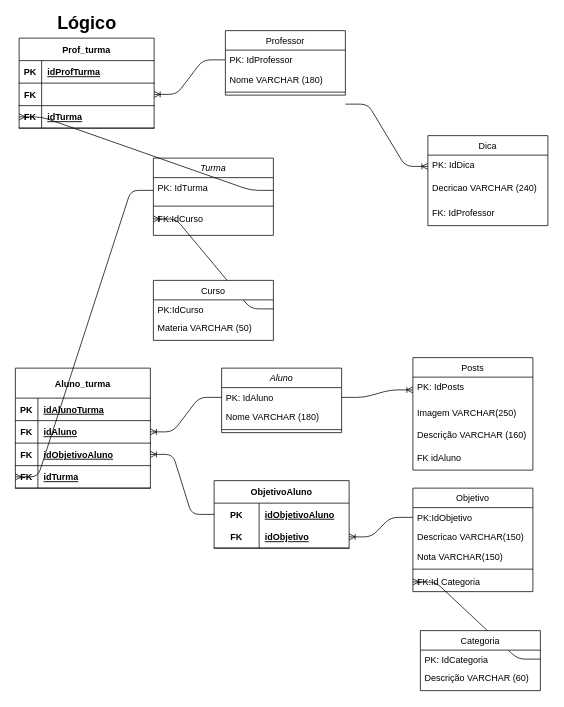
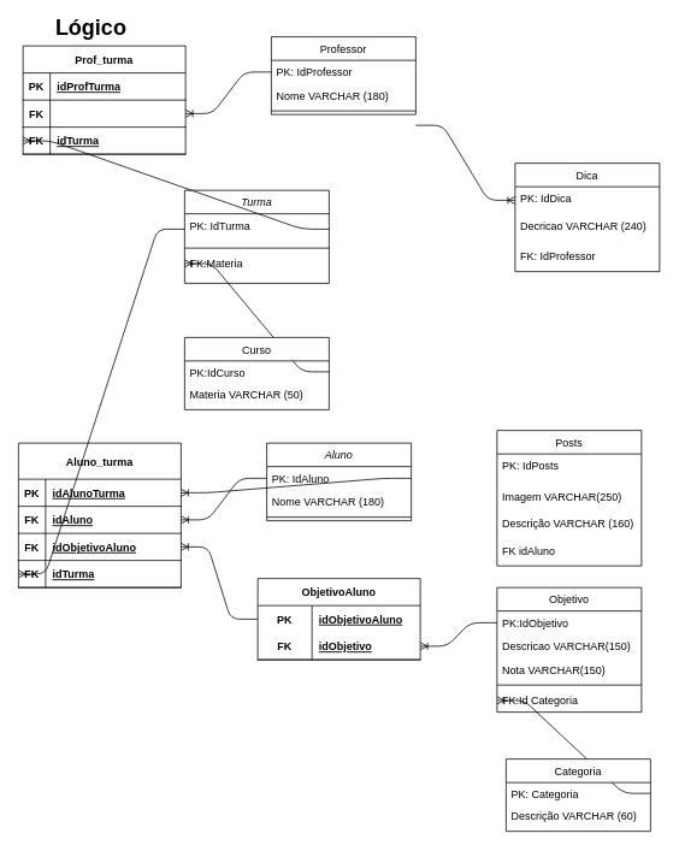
  <mxCell id="0" />
  <mxCell id="1" parent="0" />
  <mxCell id="2" value="Professor" style="swimlane;fontStyle=0;align=center;verticalAlign=top;childLayout=stackLayout;horizontal=1;startSize=26;horizontalStack=0;resizeParent=1;resizeLast=0;collapsible=1;marginBottom=0;rounded=0;shadow=0;strokeWidth=1;" parent="1" vertex="1"><mxGeometry x="300" y="40" width="160" height="86" as="geometry"><mxRectangle x="550" y="140" width="160" height="26" as="alternateBounds" /></mxGeometry></mxCell>
  <mxCell id="3" value="PK: IdProfessor" style="text;align=left;verticalAlign=top;spacingLeft=4;spacingRight=4;overflow=hidden;rotatable=0;points=[[0,0.5],[1,0.5]];portConstraint=eastwest;" parent="2" vertex="1"><mxGeometry y="26" width="160" height="26" as="geometry" /></mxCell>
  <mxCell id="4" value="Nome VARCHAR (180)" style="text;align=left;verticalAlign=top;spacingLeft=4;spacingRight=4;overflow=hidden;rotatable=0;points=[[0,0.5],[1,0.5]];portConstraint=eastwest;rounded=0;shadow=0;html=0;" parent="2" vertex="1"><mxGeometry y="52" width="160" height="26" as="geometry" /></mxCell>
  <mxCell id="5" value="" style="line;html=1;strokeWidth=1;align=left;verticalAlign=middle;spacingTop=-1;spacingLeft=3;spacingRight=3;rotatable=0;labelPosition=right;points=[];portConstraint=eastwest;" parent="2" vertex="1"><mxGeometry y="78" width="160" height="8" as="geometry" /></mxCell>
  <mxCell id="6" value="" style="edgeStyle=entityRelationEdgeStyle;fontSize=12;html=1;endArrow=ERoneToMany;exitX=1;exitY=0.5;exitDx=0;exitDy=0;entryX=0;entryY=0.5;entryDx=0;entryDy=0;" parent="1" source="43" target="41" edge="1"><mxGeometry width="100" height="100" relative="1" as="geometry"><mxPoint x="264" y="700" as="sourcePoint" /><mxPoint x="364" y="600" as="targetPoint" /></mxGeometry></mxCell>
- <mxCell id="7" value="&lt;font style=&quot;font-size: 24px&quot;&gt;&lt;b&gt;Lógico&lt;/b&gt;&lt;/font&gt;" style="text;html=1;align=center;verticalAlign=middle;resizable=0;points=[];autosize=1;" parent="1" vertex="1"><mxGeometry x="70" y="20" width="90" height="20" as="geometry" /></mxCell>
+ <mxCell id="7" value="&lt;font style=&quot;font-size: 24px&quot;&gt;&lt;b&gt;Lógico&lt;/b&gt;&lt;/font&gt;" style="text;html=1;align=center;verticalAlign=middle;resizable=0;points=[];autosize=1;" parent="1" vertex="1"><mxGeometry x="55" y="20" width="90" height="20" as="geometry" /></mxCell>
  <mxCell id="8" value="Prof_turma" style="shape=table;startSize=30;container=1;collapsible=1;childLayout=tableLayout;fixedRows=1;rowLines=0;fontStyle=1;align=center;resizeLast=1;" parent="1" vertex="1"><mxGeometry x="25" y="50" width="180" height="120" as="geometry" /></mxCell>
  <mxCell id="9" value="" style="shape=partialRectangle;collapsible=0;dropTarget=0;pointerEvents=0;fillColor=none;top=0;left=0;bottom=1;right=0;points=[[0,0.5],[1,0.5]];portConstraint=eastwest;" parent="8" vertex="1"><mxGeometry y="30" width="180" height="30" as="geometry" /></mxCell>
  <mxCell id="10" value="PK" style="shape=partialRectangle;connectable=0;fillColor=none;top=0;left=0;bottom=0;right=0;fontStyle=1;overflow=hidden;" parent="9" vertex="1"><mxGeometry width="30" height="30" as="geometry" /></mxCell>
  <mxCell id="11" value="idProfTurma" style="shape=partialRectangle;connectable=0;fillColor=none;top=0;left=0;bottom=0;right=0;align=left;spacingLeft=6;fontStyle=5;overflow=hidden;" parent="9" vertex="1"><mxGeometry x="30" width="150" height="30" as="geometry" /></mxCell>
  <mxCell id="12" value="" style="shape=partialRectangle;collapsible=0;dropTarget=0;pointerEvents=0;fillColor=none;top=0;left=0;bottom=1;right=0;points=[[0,0.5],[1,0.5]];portConstraint=eastwest;" parent="8" vertex="1"><mxGeometry y="60" width="180" height="30" as="geometry" /></mxCell>
  <mxCell id="13" value="FK" style="shape=partialRectangle;connectable=0;fillColor=none;top=0;left=0;bottom=0;right=0;fontStyle=1;overflow=hidden;" parent="12" vertex="1"><mxGeometry width="30" height="30" as="geometry" /></mxCell>
  <mxCell id="14" value="" style="shape=partialRectangle;collapsible=0;dropTarget=0;pointerEvents=0;fillColor=none;top=0;left=0;bottom=1;right=0;points=[[0,0.5],[1,0.5]];portConstraint=eastwest;" parent="8" vertex="1"><mxGeometry y="90" width="180" height="30" as="geometry" /></mxCell>
  <mxCell id="15" value="FK" style="shape=partialRectangle;connectable=0;fillColor=none;top=0;left=0;bottom=0;right=0;fontStyle=1;overflow=hidden;" parent="14" vertex="1"><mxGeometry width="30" height="30" as="geometry" /></mxCell>
  <mxCell id="16" value="idTurma" style="shape=partialRectangle;connectable=0;fillColor=none;top=0;left=0;bottom=0;right=0;align=left;spacingLeft=6;fontStyle=5;overflow=hidden;" parent="14" vertex="1"><mxGeometry x="30" width="150" height="30" as="geometry" /></mxCell>
  <mxCell id="17" value="" style="edgeStyle=entityRelationEdgeStyle;fontSize=12;html=1;endArrow=ERoneToMany;exitX=1;exitY=0.5;exitDx=0;exitDy=0;entryX=0;entryY=0.5;entryDx=0;entryDy=0;" parent="1" source="59" target="66" edge="1"><mxGeometry width="100" height="100" relative="1" as="geometry"><mxPoint x="405" y="1008" as="sourcePoint" /><mxPoint x="245" y="888" as="targetPoint" /></mxGeometry></mxCell>
  <mxCell id="18" value="" style="edgeStyle=entityRelationEdgeStyle;fontSize=12;html=1;endArrow=ERoneToMany;" parent="1" source="3" target="12" edge="1"><mxGeometry width="100" height="100" relative="1" as="geometry"><mxPoint x="250" y="79" as="sourcePoint" /><mxPoint x="380" y="220" as="targetPoint" /></mxGeometry></mxCell>
  <mxCell id="19" value="" style="edgeStyle=entityRelationEdgeStyle;fontSize=12;html=1;endArrow=ERoneToMany;" parent="1" source="22" target="29" edge="1"><mxGeometry width="100" height="100" relative="1" as="geometry"><mxPoint x="555" y="429" as="sourcePoint" /><mxPoint x="460" y="475" as="targetPoint" /></mxGeometry></mxCell>
  <mxCell id="20" value="" style="edgeStyle=entityRelationEdgeStyle;fontSize=12;html=1;endArrow=ERoneToMany;" parent="1" source="68" target="32" edge="1"><mxGeometry width="100" height="100" relative="1" as="geometry"><mxPoint x="555" y="659" as="sourcePoint" /><mxPoint x="460" y="695" as="targetPoint" /></mxGeometry></mxCell>
  <mxCell id="21" value="Aluno" style="swimlane;fontStyle=2;align=center;verticalAlign=top;childLayout=stackLayout;horizontal=1;startSize=26;horizontalStack=0;resizeParent=1;resizeLast=0;collapsible=1;marginBottom=0;rounded=0;shadow=0;strokeWidth=1;" parent="1" vertex="1"><mxGeometry x="295" y="490" width="160" height="86" as="geometry"><mxRectangle x="230" y="140" width="160" height="26" as="alternateBounds" /></mxGeometry></mxCell>
  <mxCell id="22" value="PK: IdAluno " style="text;align=left;verticalAlign=top;spacingLeft=4;spacingRight=4;overflow=hidden;rotatable=0;points=[[0,0.5],[1,0.5]];portConstraint=eastwest;" parent="21" vertex="1"><mxGeometry y="26" width="160" height="26" as="geometry" /></mxCell>
  <mxCell id="23" value="Nome VARCHAR (180)" style="text;align=left;verticalAlign=top;spacingLeft=4;spacingRight=4;overflow=hidden;rotatable=0;points=[[0,0.5],[1,0.5]];portConstraint=eastwest;rounded=0;shadow=0;html=0;" parent="21" vertex="1"><mxGeometry y="52" width="160" height="26" as="geometry" /></mxCell>
  <mxCell id="24" value="" style="line;html=1;strokeWidth=1;align=left;verticalAlign=middle;spacingTop=-1;spacingLeft=3;spacingRight=3;rotatable=0;labelPosition=right;points=[];portConstraint=eastwest;" parent="21" vertex="1"><mxGeometry y="78" width="160" height="8" as="geometry" /></mxCell>
  <mxCell id="25" value="Aluno_turma" style="shape=table;startSize=40;container=1;collapsible=1;childLayout=tableLayout;fixedRows=1;rowLines=0;fontStyle=1;align=center;resizeLast=1;" parent="1" vertex="1"><mxGeometry x="20" y="490" width="180" height="160" as="geometry" /></mxCell>
  <mxCell id="26" value="" style="shape=partialRectangle;collapsible=0;dropTarget=0;pointerEvents=0;fillColor=none;top=0;left=0;bottom=1;right=0;points=[[0,0.5],[1,0.5]];portConstraint=eastwest;" parent="25" vertex="1"><mxGeometry y="40" width="180" height="30" as="geometry" /></mxCell>
  <mxCell id="27" value="PK" style="shape=partialRectangle;connectable=0;fillColor=none;top=0;left=0;bottom=0;right=0;fontStyle=1;overflow=hidden;" parent="26" vertex="1"><mxGeometry width="30" height="30" as="geometry" /></mxCell>
  <mxCell id="28" value="idAlunoTurma" style="shape=partialRectangle;connectable=0;fillColor=none;top=0;left=0;bottom=0;right=0;align=left;spacingLeft=6;fontStyle=5;overflow=hidden;" parent="26" vertex="1"><mxGeometry x="30" width="150" height="30" as="geometry" /></mxCell>
  <mxCell id="29" value="" style="shape=partialRectangle;collapsible=0;dropTarget=0;pointerEvents=0;fillColor=none;top=0;left=0;bottom=1;right=0;points=[[0,0.5],[1,0.5]];portConstraint=eastwest;" parent="25" vertex="1"><mxGeometry y="70" width="180" height="30" as="geometry" /></mxCell>
  <mxCell id="30" value="FK" style="shape=partialRectangle;connectable=0;fillColor=none;top=0;left=0;bottom=0;right=0;fontStyle=1;overflow=hidden;" parent="29" vertex="1"><mxGeometry width="30" height="30" as="geometry" /></mxCell>
  <mxCell id="31" value="idAluno" style="shape=partialRectangle;connectable=0;fillColor=none;top=0;left=0;bottom=0;right=0;align=left;spacingLeft=6;fontStyle=5;overflow=hidden;" parent="29" vertex="1"><mxGeometry x="30" width="150" height="30" as="geometry" /></mxCell>
  <mxCell id="32" value="" style="shape=partialRectangle;collapsible=0;dropTarget=0;pointerEvents=0;fillColor=none;top=0;left=0;bottom=1;right=0;points=[[0,0.5],[1,0.5]];portConstraint=eastwest;" parent="25" vertex="1"><mxGeometry y="100" width="180" height="30" as="geometry" /></mxCell>
  <mxCell id="33" value="FK" style="shape=partialRectangle;connectable=0;fillColor=none;top=0;left=0;bottom=0;right=0;fontStyle=1;overflow=hidden;" parent="32" vertex="1"><mxGeometry width="30" height="30" as="geometry" /></mxCell>
  <mxCell id="34" value="idObjetivoAluno" style="shape=partialRectangle;connectable=0;fillColor=none;top=0;left=0;bottom=0;right=0;align=left;spacingLeft=6;fontStyle=5;overflow=hidden;" parent="32" vertex="1"><mxGeometry x="30" width="150" height="30" as="geometry" /></mxCell>
  <mxCell id="35" value="" style="shape=partialRectangle;collapsible=0;dropTarget=0;pointerEvents=0;fillColor=none;top=0;left=0;bottom=1;right=0;points=[[0,0.5],[1,0.5]];portConstraint=eastwest;" parent="25" vertex="1"><mxGeometry y="130" width="180" height="30" as="geometry" /></mxCell>
  <mxCell id="36" value="FK" style="shape=partialRectangle;connectable=0;fillColor=none;top=0;left=0;bottom=0;right=0;fontStyle=1;overflow=hidden;" parent="35" vertex="1"><mxGeometry width="30" height="30" as="geometry" /></mxCell>
  <mxCell id="37" value="idTurma" style="shape=partialRectangle;connectable=0;fillColor=none;top=0;left=0;bottom=0;right=0;align=left;spacingLeft=6;fontStyle=5;overflow=hidden;" parent="35" vertex="1"><mxGeometry x="30" width="150" height="30" as="geometry" /></mxCell>
  <mxCell id="38" value="Turma" style="swimlane;fontStyle=2;align=center;verticalAlign=top;childLayout=stackLayout;horizontal=1;startSize=26;horizontalStack=0;resizeParent=1;resizeLast=0;collapsible=1;marginBottom=0;rounded=0;shadow=0;strokeWidth=1;" parent="1" vertex="1"><mxGeometry x="204" y="210" width="160" height="103" as="geometry"><mxRectangle x="230" y="140" width="160" height="26" as="alternateBounds" /></mxGeometry></mxCell>
  <mxCell id="39" value="PK: IdTurma&#10;" style="text;align=left;verticalAlign=top;spacingLeft=4;spacingRight=4;overflow=hidden;rotatable=0;points=[[0,0.5],[1,0.5]];portConstraint=eastwest;" parent="38" vertex="1"><mxGeometry y="26" width="160" height="34" as="geometry" /></mxCell>
  <mxCell id="40" value="" style="line;html=1;strokeWidth=1;align=left;verticalAlign=middle;spacingTop=-1;spacingLeft=3;spacingRight=3;rotatable=0;labelPosition=right;points=[];portConstraint=eastwest;" parent="38" vertex="1"><mxGeometry y="60" width="160" height="8" as="geometry" /></mxCell>
- <mxCell id="41" value="FK:IdCurso" style="text;align=left;verticalAlign=top;spacingLeft=4;spacingRight=4;overflow=hidden;rotatable=0;points=[[0,0.5],[1,0.5]];portConstraint=eastwest;" parent="38" vertex="1"><mxGeometry y="68" width="160" height="26" as="geometry" /></mxCell>
+ <mxCell id="41" value="FK:Materia" style="text;align=left;verticalAlign=top;spacingLeft=4;spacingRight=4;overflow=hidden;rotatable=0;points=[[0,0.5],[1,0.5]];portConstraint=eastwest;" parent="38" vertex="1"><mxGeometry y="68" width="160" height="26" as="geometry" /></mxCell>
  <mxCell id="42" value="Curso" style="swimlane;fontStyle=0;align=center;verticalAlign=top;childLayout=stackLayout;horizontal=1;startSize=26;horizontalStack=0;resizeParent=1;resizeLast=0;collapsible=1;marginBottom=0;rounded=0;shadow=0;strokeWidth=1;" parent="1" vertex="1"><mxGeometry x="204" y="373" width="160" height="80" as="geometry"><mxRectangle x="340" y="380" width="170" height="26" as="alternateBounds" /></mxGeometry></mxCell>
  <mxCell id="43" value="PK:IdCurso" style="text;align=left;verticalAlign=top;spacingLeft=4;spacingRight=4;overflow=hidden;rotatable=0;points=[[0,0.5],[1,0.5]];portConstraint=eastwest;" parent="42" vertex="1"><mxGeometry y="26" width="160" height="24" as="geometry" /></mxCell>
  <mxCell id="44" value="Materia VARCHAR (50)" style="text;align=left;verticalAlign=top;spacingLeft=4;spacingRight=4;overflow=hidden;rotatable=0;points=[[0,0.5],[1,0.5]];portConstraint=eastwest;" parent="42" vertex="1"><mxGeometry y="50" width="160" height="30" as="geometry" /></mxCell>
  <mxCell id="45" value="Dica" style="swimlane;fontStyle=0;align=center;verticalAlign=top;childLayout=stackLayout;horizontal=1;startSize=26;horizontalStack=0;resizeParent=1;resizeLast=0;collapsible=1;marginBottom=0;rounded=0;shadow=0;strokeWidth=1;" parent="1" vertex="1"><mxGeometry x="570" y="180" width="160" height="120" as="geometry"><mxRectangle x="130" y="380" width="160" height="26" as="alternateBounds" /></mxGeometry></mxCell>
  <mxCell id="46" value="PK: IdDica&#10;" style="text;align=left;verticalAlign=top;spacingLeft=4;spacingRight=4;overflow=hidden;rotatable=0;points=[[0,0.5],[1,0.5]];portConstraint=eastwest;" parent="45" vertex="1"><mxGeometry y="26" width="160" height="30" as="geometry" /></mxCell>
  <mxCell id="47" value="Decricao VARCHAR (240)" style="text;align=left;verticalAlign=top;spacingLeft=4;spacingRight=4;overflow=hidden;rotatable=0;points=[[0,0.5],[1,0.5]];portConstraint=eastwest;" parent="45" vertex="1"><mxGeometry y="56" width="160" height="34" as="geometry" /></mxCell>
  <mxCell id="48" value="FK: IdProfessor" style="text;align=left;verticalAlign=top;spacingLeft=4;spacingRight=4;overflow=hidden;rotatable=0;points=[[0,0.5],[1,0.5]];portConstraint=eastwest;" vertex="1" parent="45"><mxGeometry y="90" width="160" height="30" as="geometry" /></mxCell>
  <mxCell id="49" value="" style="edgeStyle=entityRelationEdgeStyle;fontSize=12;html=1;endArrow=ERoneToMany;entryX=0;entryY=0.5;entryDx=0;entryDy=0;" parent="1" source="39" target="35" edge="1"><mxGeometry width="100" height="100" relative="1" as="geometry"><mxPoint x="240" y="253" as="sourcePoint" /><mxPoint x="210" y="585" as="targetPoint" /></mxGeometry></mxCell>
  <mxCell id="50" value="" style="edgeStyle=entityRelationEdgeStyle;fontSize=12;html=1;endArrow=ERoneToMany;entryX=0;entryY=0.5;entryDx=0;entryDy=0;exitX=1;exitY=0.5;exitDx=0;exitDy=0;" parent="1" source="39" target="14" edge="1"><mxGeometry width="100" height="100" relative="1" as="geometry"><mxPoint x="180" y="230" as="sourcePoint" /><mxPoint x="215" y="135" as="targetPoint" /></mxGeometry></mxCell>
  <mxCell id="51" value="Posts" style="swimlane;fontStyle=0;align=center;verticalAlign=top;childLayout=stackLayout;horizontal=1;startSize=26;horizontalStack=0;resizeParent=1;resizeLast=0;collapsible=1;marginBottom=0;rounded=0;shadow=0;strokeWidth=1;" parent="1" vertex="1"><mxGeometry x="550" y="476" width="160" height="150" as="geometry"><mxRectangle x="340" y="380" width="170" height="26" as="alternateBounds" /></mxGeometry></mxCell>
  <mxCell id="52" value="PK: IdPosts" style="text;align=left;verticalAlign=top;spacingLeft=4;spacingRight=4;overflow=hidden;rotatable=0;points=[[0,0.5],[1,0.5]];portConstraint=eastwest;" parent="51" vertex="1"><mxGeometry y="26" width="160" height="34" as="geometry" /></mxCell>
  <mxCell id="53" value="Imagem VARCHAR(250)" style="text;align=left;verticalAlign=top;spacingLeft=4;spacingRight=4;overflow=hidden;rotatable=0;points=[[0,0.5],[1,0.5]];portConstraint=eastwest;" parent="51" vertex="1"><mxGeometry y="60" width="160" height="30" as="geometry" /></mxCell>
  <mxCell id="54" value="Descrição VARCHAR (160)" style="text;align=left;verticalAlign=top;spacingLeft=4;spacingRight=4;overflow=hidden;rotatable=0;points=[[0,0.5],[1,0.5]];portConstraint=eastwest;" parent="51" vertex="1"><mxGeometry y="90" width="160" height="30" as="geometry" /></mxCell>
  <mxCell id="55" value="FK idAluno" style="text;align=left;verticalAlign=top;spacingLeft=4;spacingRight=4;overflow=hidden;rotatable=0;points=[[0,0.5],[1,0.5]];portConstraint=eastwest;" vertex="1" parent="51"><mxGeometry y="120" width="160" height="30" as="geometry" /></mxCell>
  <mxCell id="56" value="" style="edgeStyle=entityRelationEdgeStyle;fontSize=12;html=1;endArrow=ERoneToMany;exitX=1;exitY=0.5;exitDx=0;exitDy=0;entryX=0;entryY=0.5;entryDx=0;entryDy=0;" parent="1" target="46" edge="1"><mxGeometry width="100" height="100" relative="1" as="geometry"><mxPoint x="460" y="138" as="sourcePoint" /><mxPoint x="215" y="135" as="targetPoint" /></mxGeometry></mxCell>
- <mxCell id="57" value="" style="edgeStyle=entityRelationEdgeStyle;fontSize=12;html=1;endArrow=ERoneToMany;exitX=1;exitY=0.5;exitDx=0;exitDy=0;entryX=0;entryY=0.5;entryDx=0;entryDy=0;" parent="1" source="22" target="52" edge="1"><mxGeometry width="100" height="100" relative="1" as="geometry"><mxPoint x="440" y="440" as="sourcePoint" /><mxPoint x="550" y="523" as="targetPoint" /></mxGeometry></mxCell>
+ <mxCell id="57" value="" style="edgeStyle=entityRelationEdgeStyle;fontSize=12;html=1;endArrow=ERoneToMany;exitX=1;exitY=0.5;exitDx=0;exitDy=0;" parent="1" source="22" target="28" edge="1"><mxGeometry width="100" height="100" relative="1" as="geometry"><mxPoint x="440" y="440" as="sourcePoint" /><mxPoint x="550" y="523" as="targetPoint" /></mxGeometry></mxCell>
  <mxCell id="58" value="Categoria" style="swimlane;fontStyle=0;align=center;verticalAlign=top;childLayout=stackLayout;horizontal=1;startSize=26;horizontalStack=0;resizeParent=1;resizeLast=0;collapsible=1;marginBottom=0;rounded=0;shadow=0;strokeWidth=1;" parent="1" vertex="1"><mxGeometry x="560" y="840" width="160" height="80" as="geometry"><mxRectangle x="340" y="380" width="170" height="26" as="alternateBounds" /></mxGeometry></mxCell>
- <mxCell id="59" value="PK: IdCategoria" style="text;align=left;verticalAlign=top;spacingLeft=4;spacingRight=4;overflow=hidden;rotatable=0;points=[[0,0.5],[1,0.5]];portConstraint=eastwest;" parent="58" vertex="1"><mxGeometry y="26" width="160" height="24" as="geometry" /></mxCell>
+ <mxCell id="59" value="PK: Categoria" style="text;align=left;verticalAlign=top;spacingLeft=4;spacingRight=4;overflow=hidden;rotatable=0;points=[[0,0.5],[1,0.5]];portConstraint=eastwest;" parent="58" vertex="1"><mxGeometry y="26" width="160" height="24" as="geometry" /></mxCell>
  <mxCell id="60" value="Descrição VARCHAR (60)" style="text;align=left;verticalAlign=top;spacingLeft=4;spacingRight=4;overflow=hidden;rotatable=0;points=[[0,0.5],[1,0.5]];portConstraint=eastwest;" parent="58" vertex="1"><mxGeometry y="50" width="160" height="30" as="geometry" /></mxCell>
  <mxCell id="61" value="Objetivo" style="swimlane;fontStyle=0;align=center;verticalAlign=top;childLayout=stackLayout;horizontal=1;startSize=26;horizontalStack=0;resizeParent=1;resizeLast=0;collapsible=1;marginBottom=0;rounded=0;shadow=0;strokeWidth=1;" parent="1" vertex="1"><mxGeometry x="550" y="650" width="160" height="138" as="geometry"><mxRectangle x="340" y="380" width="170" height="26" as="alternateBounds" /></mxGeometry></mxCell>
  <mxCell id="62" value="PK:IdObjetivo" style="text;align=left;verticalAlign=top;spacingLeft=4;spacingRight=4;overflow=hidden;rotatable=0;points=[[0,0.5],[1,0.5]];portConstraint=eastwest;" parent="61" vertex="1"><mxGeometry y="26" width="160" height="26" as="geometry" /></mxCell>
  <mxCell id="63" value="Descricao VARCHAR(150)" style="text;align=left;verticalAlign=top;spacingLeft=4;spacingRight=4;overflow=hidden;rotatable=0;points=[[0,0.5],[1,0.5]];portConstraint=eastwest;" parent="61" vertex="1"><mxGeometry y="52" width="160" height="26" as="geometry" /></mxCell>
  <mxCell id="64" value="Nota VARCHAR(150)" style="text;align=left;verticalAlign=top;spacingLeft=4;spacingRight=4;overflow=hidden;rotatable=0;points=[[0,0.5],[1,0.5]];portConstraint=eastwest;" parent="61" vertex="1"><mxGeometry y="78" width="160" height="26" as="geometry" /></mxCell>
  <mxCell id="65" value="" style="line;html=1;strokeWidth=1;align=left;verticalAlign=middle;spacingTop=-1;spacingLeft=3;spacingRight=3;rotatable=0;labelPosition=right;points=[];portConstraint=eastwest;" parent="61" vertex="1"><mxGeometry y="104" width="160" height="8" as="geometry" /></mxCell>
  <mxCell id="66" value="FK:Id Categoria" style="text;align=left;verticalAlign=top;spacingLeft=4;spacingRight=4;overflow=hidden;rotatable=0;points=[[0,0.5],[1,0.5]];portConstraint=eastwest;" parent="61" vertex="1"><mxGeometry y="112" width="160" height="26" as="geometry" /></mxCell>
  <mxCell id="67" value="ObjetivoAluno" style="shape=table;startSize=30;container=1;collapsible=1;childLayout=tableLayout;fixedRows=1;rowLines=0;fontStyle=1;align=center;resizeLast=1;" parent="1" vertex="1"><mxGeometry x="285" y="640" width="180" height="90" as="geometry" /></mxCell>
  <mxCell id="68" value="" style="shape=partialRectangle;collapsible=0;dropTarget=0;pointerEvents=0;fillColor=none;top=0;left=0;bottom=0;right=0;points=[[0,0.5],[1,0.5]];portConstraint=eastwest;" parent="67" vertex="1"><mxGeometry y="30" width="180" height="30" as="geometry" /></mxCell>
  <mxCell id="69" value="PK" style="shape=partialRectangle;connectable=0;fillColor=none;top=0;left=0;bottom=0;right=0;fontStyle=1;overflow=hidden;" parent="68" vertex="1"><mxGeometry width="60" height="30" as="geometry" /></mxCell>
  <mxCell id="70" value="idObjetivoAluno" style="shape=partialRectangle;connectable=0;fillColor=none;top=0;left=0;bottom=0;right=0;align=left;spacingLeft=6;fontStyle=5;overflow=hidden;" parent="68" vertex="1"><mxGeometry x="60" width="120" height="30" as="geometry" /></mxCell>
  <mxCell id="71" value="" style="shape=partialRectangle;collapsible=0;dropTarget=0;pointerEvents=0;fillColor=none;top=0;left=0;bottom=1;right=0;points=[[0,0.5],[1,0.5]];portConstraint=eastwest;" parent="67" vertex="1"><mxGeometry y="60" width="180" height="30" as="geometry" /></mxCell>
  <mxCell id="72" value="FK" style="shape=partialRectangle;connectable=0;fillColor=none;top=0;left=0;bottom=0;right=0;fontStyle=1;overflow=hidden;" parent="71" vertex="1"><mxGeometry width="60" height="30" as="geometry" /></mxCell>
  <mxCell id="73" value="idObjetivo" style="shape=partialRectangle;connectable=0;fillColor=none;top=0;left=0;bottom=0;right=0;align=left;spacingLeft=6;fontStyle=5;overflow=hidden;" parent="71" vertex="1"><mxGeometry x="60" width="120" height="30" as="geometry" /></mxCell>
  <mxCell id="74" value="" style="edgeStyle=entityRelationEdgeStyle;fontSize=12;html=1;endArrow=ERoneToMany;" parent="1" source="62" target="71" edge="1"><mxGeometry width="100" height="100" relative="1" as="geometry"><mxPoint x="295" y="695" as="sourcePoint" /><mxPoint x="480" y="760" as="targetPoint" /></mxGeometry></mxCell>
